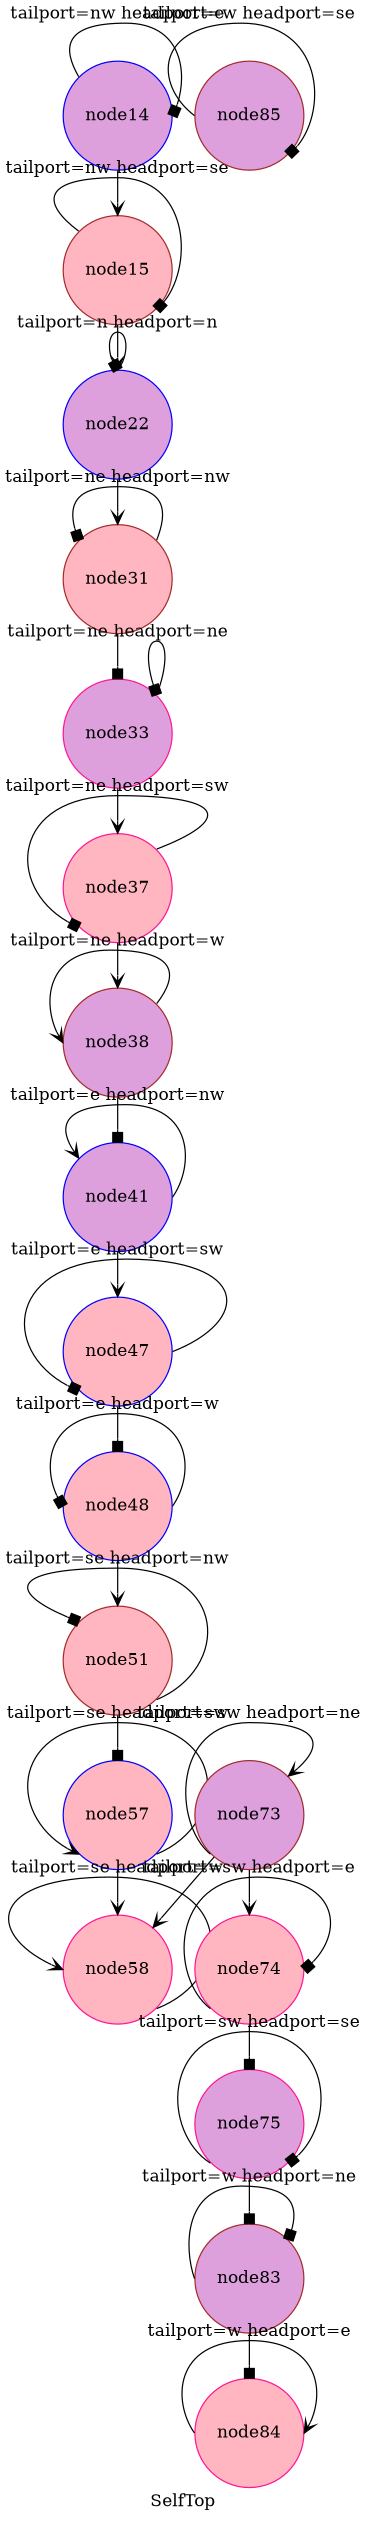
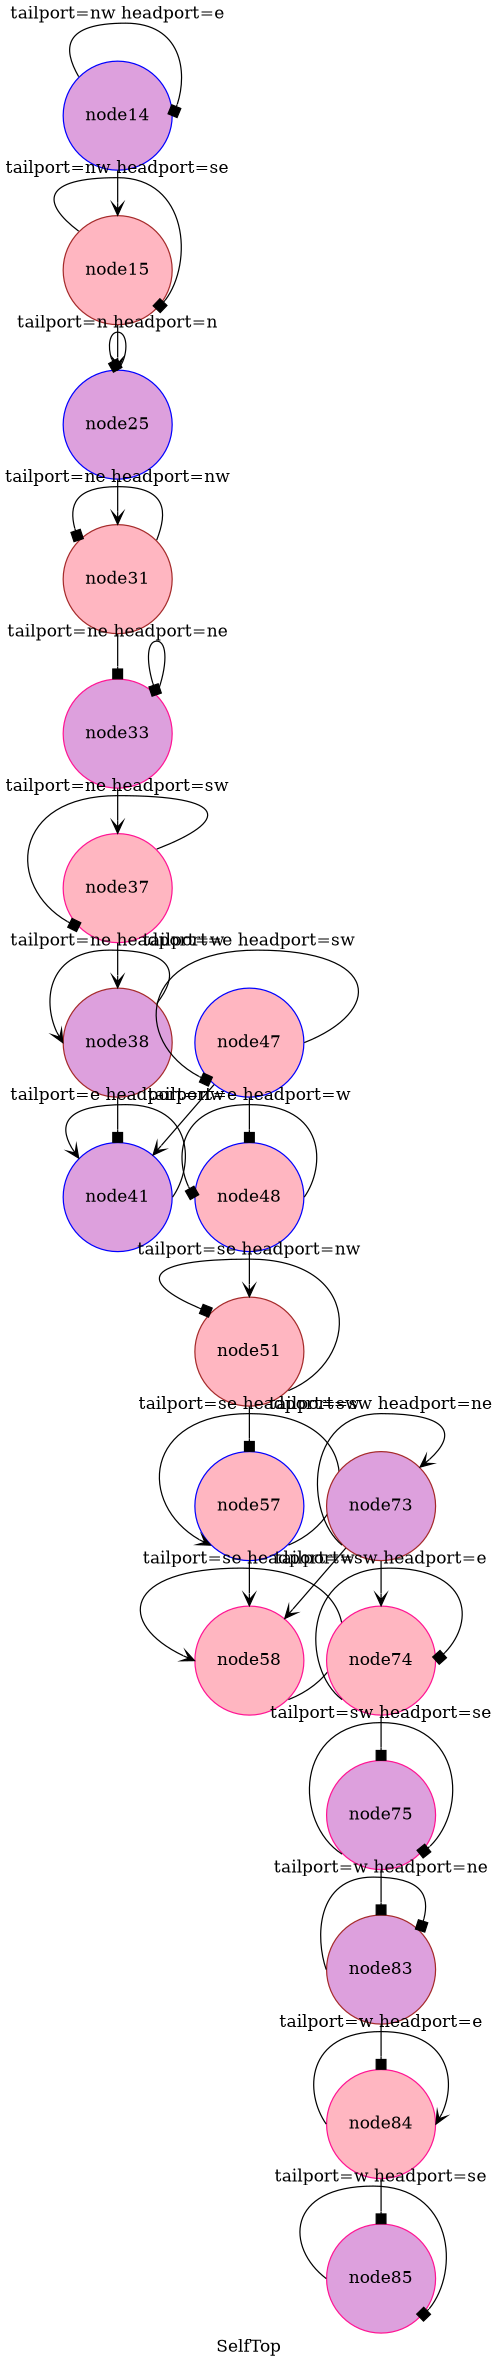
  digraph {
    label=SelfTop
    node [color=deeppink fillcolor=lightpink shape=circle style=filled]
    edge [arrowhead=box]
    node14 [color=blue fillcolor=plum]
    node15 [color=brown]
-   node22 [color=blue fillcolor=plum]
+   node22 [color=blue fillcolor=plum label=node25]
    node31 [color=brown]
    node33 [fillcolor=plum]
    node37
    node38 [color=brown fillcolor=plum]
    node41 [color=blue fillcolor=plum]
    node47 [color=blue]
    node48 [color=blue]
    node51 [color=brown]
    node57 [color=blue]
    node58
    node73 [color=brown fillcolor=plum]
    node74
    node75 [fillcolor=plum]
    node83 [color=brown fillcolor=plum]
    node84
-   node85 [color=brown fillcolor=plum]
+   node85 [fillcolor=plum]
    node14 -> node14 [headport=e label="tailport=nw headport=e" tailport=nw]
    node14 -> node15 [arrowhead=vee]
    node15 -> node15 [headport=se label="tailport=nw headport=se" tailport=nw]
    node15 -> node22 [arrowhead=vee]
    node22 -> node22 [headport=n label="tailport=n headport=n" tailport=n]
    node22 -> node31 [arrowhead=vee]
    node31 -> node31 [headport=nw label="tailport=ne headport=nw" tailport=ne]
    node31 -> node33
    node33 -> node33 [headport=ne label="tailport=ne headport=ne" tailport=ne]
    node33 -> node37 [arrowhead=vee]
    node37 -> node37 [headport=sw label="tailport=ne headport=sw" tailport=ne]
    node37 -> node38 [arrowhead=vee]
    node38 -> node38 [arrowhead=vee headport=w label="tailport=ne headport=w" tailport=ne]
    node38 -> node41
    node41 -> node41 [arrowhead=vee headport=nw label="tailport=e headport=nw" tailport=e]
-   node41 -> node47 [arrowhead=vee]
+   node47 -> node41 [arrowhead=vee]
    node47 -> node47 [headport=sw label="tailport=e headport=sw" tailport=e]
    node47 -> node48
    node48 -> node48 [headport=w label="tailport=e headport=w" tailport=e]
    node48 -> node51 [arrowhead=vee]
    node51 -> node51 [headport=nw label="tailport=se headport=nw" tailport=se]
    node51 -> node57
    node57 -> node57 [arrowhead=vee headport=sw label="tailport=se headport=sw" tailport=se]
    node57 -> node58 [arrowhead=vee]
    node58 -> node58 [arrowhead=vee headport=w label="tailport=se headport=w" tailport=se]
    node73 -> node58 [arrowhead=vee]
    node73 -> node73 [arrowhead=vee headport=ne label="tailport=sw headport=ne" tailport=sw]
    node73 -> node74 [arrowhead=vee]
    node74 -> node74 [headport=e label="tailport=sw headport=e" tailport=sw]
    node74 -> node75
    node75 -> node75 [headport=se label="tailport=sw headport=se" tailport=sw]
    node75 -> node83
    node83 -> node83 [headport=ne label="tailport=w headport=ne" tailport=w]
    node83 -> node84
    node84 -> node84 [arrowhead=vee headport=e label="tailport=w headport=e" tailport=w]
+   node84 -> node85
    node85 -> node85 [headport=se label="tailport=w headport=se" tailport=w]
  }
